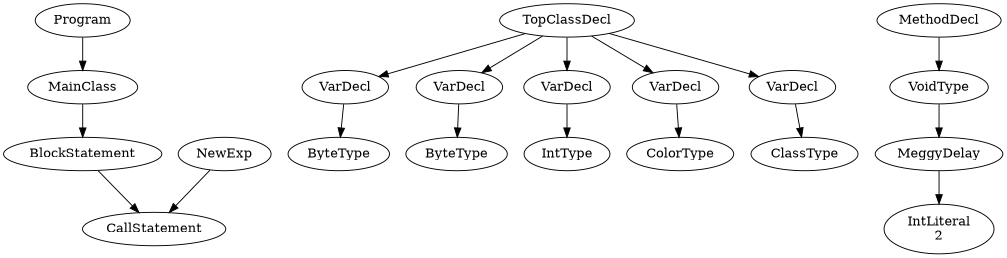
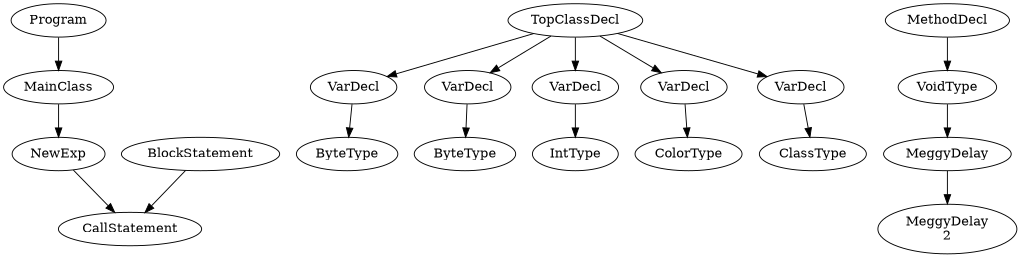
  digraph {
    n1 [label=Program]
    n2 [label=MainClass]
    n3 [label=BlockStatement]
    n4 [label=TopClassDecl]
    n5 [label=VarDecl]
    n6 [label=VarDecl]
    n7 [label=VarDecl]
    n8 [label=VarDecl]
    n9 [label=VarDecl]
    n10 [label=CallStatement]
    n11 [label=NewExp]
    n12 [label=ByteType]
    n13 [label=ByteType]
    n14 [label=IntType]
    n15 [label=ColorType]
    n16 [label=ClassType]
    n17 [label=MethodDecl]
    n18 [label=VoidType]
    n19 [label=MeggyDelay]
-   n20 [label="IntLiteral\n2"]
+   n20 [label="MeggyDelay\n2"]
    n1 -> n2
-   n2 -> n3
+   n2 -> n11
    n3 -> n10
    n4 -> n5
    n4 -> n6
    n4 -> n7
    n4 -> n8
    n4 -> n9
    n5 -> n12
    n6 -> n13
    n7 -> n14
    n8 -> n15
    n9 -> n16
    n11 -> n10
    n17 -> n18
    n18 -> n19
    n19 -> n20
  }
